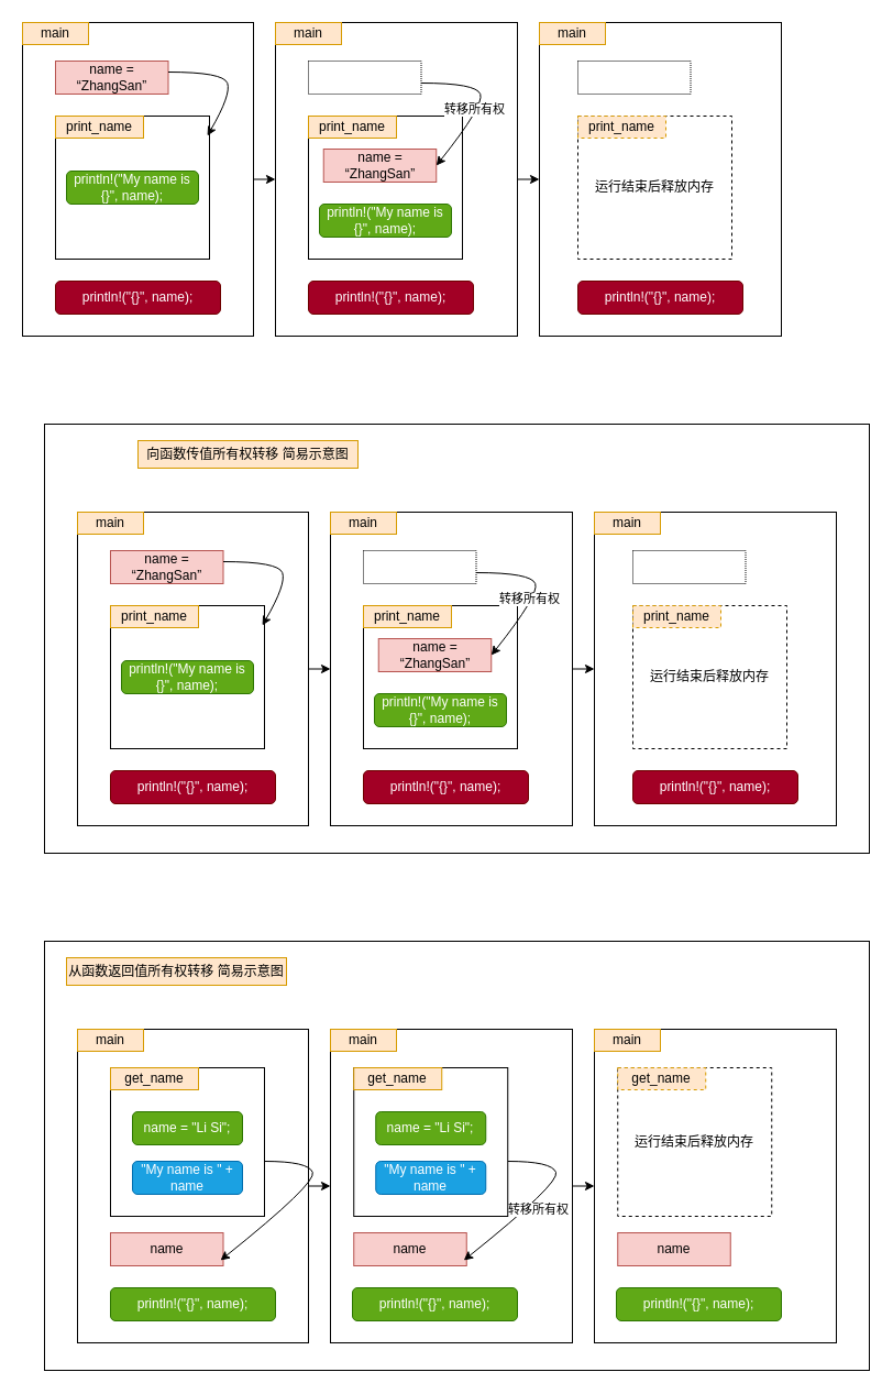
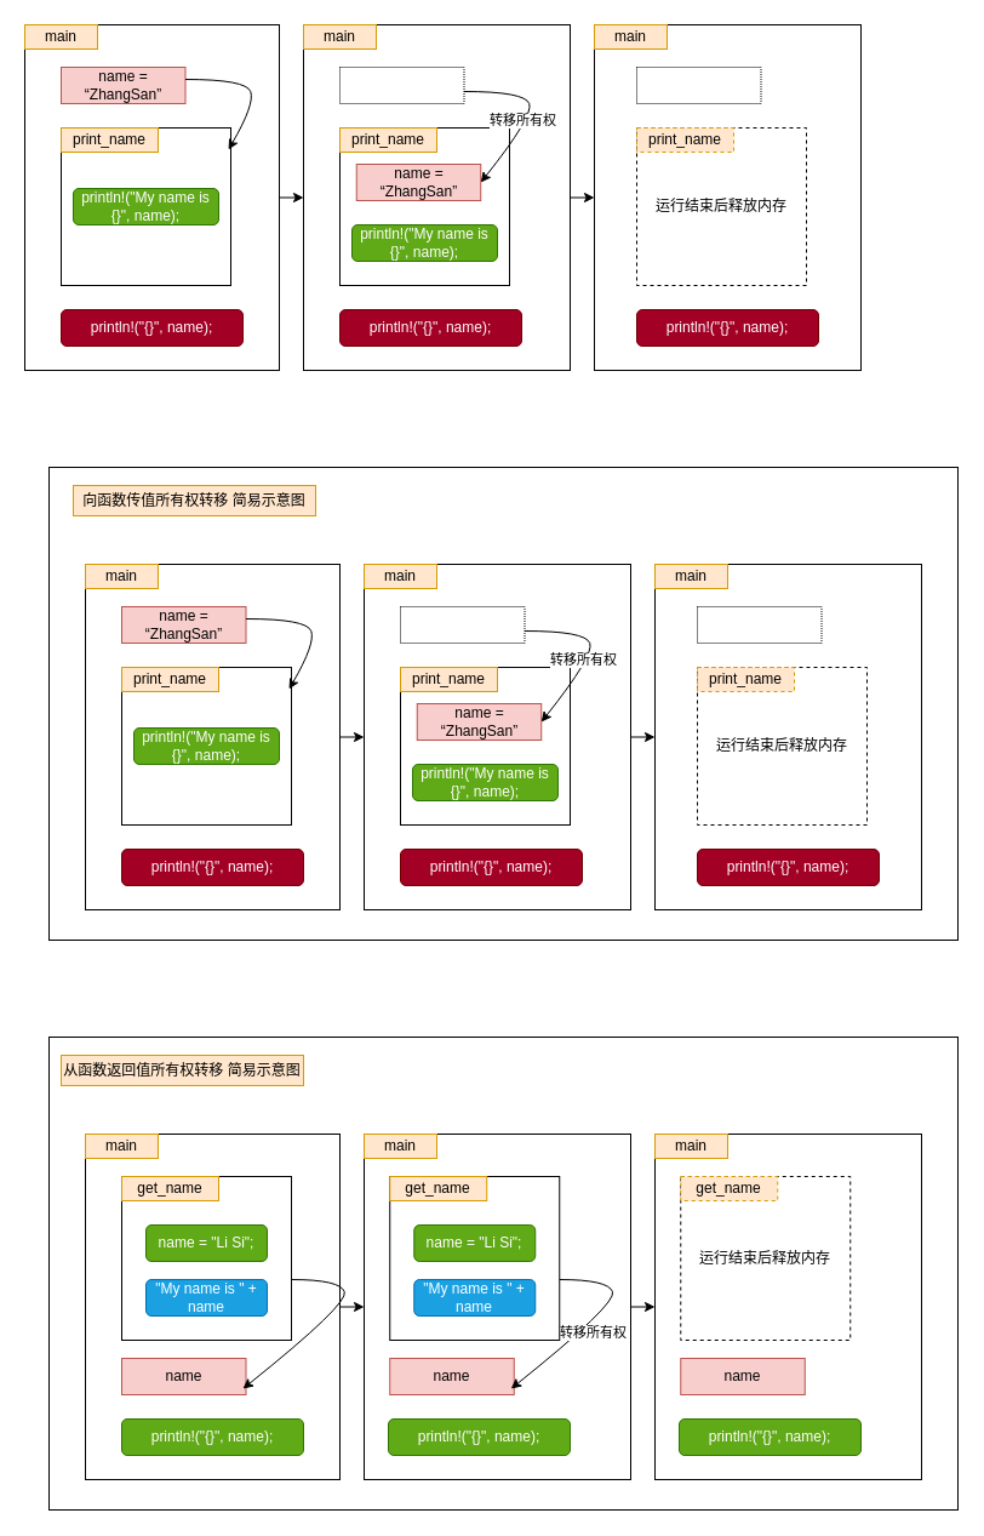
  <mxCell id="0" />
  <mxCell id="1" parent="0" />
  <mxCell id="2" style="edgeStyle=orthogonalEdgeStyle;rounded=0;orthogonalLoop=1;jettySize=auto;html=1;exitX=1;exitY=0.5;exitDx=0;exitDy=0;entryX=0;entryY=0.5;entryDx=0;entryDy=0;" edge="1" parent="1" source="3" target="11"><mxGeometry relative="1" as="geometry" /></mxCell>
  <mxCell id="3" value="" style="rounded=0;whiteSpace=wrap;html=1;" vertex="1" parent="1"><mxGeometry x="20" y="20" width="210" height="285" as="geometry" /></mxCell>
  <mxCell id="4" value="" style="rounded=0;whiteSpace=wrap;html=1;" vertex="1" parent="1"><mxGeometry x="50" y="105" width="140" height="130" as="geometry" /></mxCell>
  <mxCell id="5" value="name = “ZhangSan”" style="text;html=1;strokeColor=#b85450;fillColor=#f8cecc;align=center;verticalAlign=middle;whiteSpace=wrap;rounded=0;" vertex="1" parent="1"><mxGeometry x="50" y="55" width="102.5" height="30" as="geometry" /></mxCell>
  <mxCell id="6" value="main" style="rounded=0;whiteSpace=wrap;html=1;fillColor=#ffe6cc;strokeColor=#d79b00;" vertex="1" parent="1"><mxGeometry x="20" y="20" width="60" height="20" as="geometry" /></mxCell>
  <mxCell id="7" value="print_name" style="rounded=0;whiteSpace=wrap;html=1;fillColor=#ffe6cc;strokeColor=#d79b00;" vertex="1" parent="1"><mxGeometry x="50" y="105" width="80" height="20" as="geometry" /></mxCell>
  <mxCell id="8" value="println!(&quot;{}&quot;, name);" style="rounded=1;whiteSpace=wrap;html=1;fillColor=#a20025;strokeColor=#6F0000;fontColor=#ffffff;" vertex="1" parent="1"><mxGeometry x="50" y="255" width="150" height="30" as="geometry" /></mxCell>
  <mxCell id="9" value="println!(&quot;My name is {}&quot;, name);" style="rounded=1;whiteSpace=wrap;html=1;fillColor=#60a917;strokeColor=#2D7600;fontColor=#ffffff;" vertex="1" parent="1"><mxGeometry x="60" y="155" width="120" height="30" as="geometry" /></mxCell>
  <mxCell id="10" style="edgeStyle=orthogonalEdgeStyle;rounded=0;orthogonalLoop=1;jettySize=auto;html=1;exitX=1;exitY=0.5;exitDx=0;exitDy=0;entryX=0;entryY=0.5;entryDx=0;entryDy=0;" edge="1" parent="1" source="11" target="18"><mxGeometry relative="1" as="geometry" /></mxCell>
  <mxCell id="11" value="" style="rounded=0;whiteSpace=wrap;html=1;" vertex="1" parent="1"><mxGeometry x="250" y="20" width="220" height="285" as="geometry" /></mxCell>
  <mxCell id="12" value="" style="rounded=0;whiteSpace=wrap;html=1;" vertex="1" parent="1"><mxGeometry x="280" y="105" width="140" height="130" as="geometry" /></mxCell>
  <mxCell id="13" value="name = “ZhangSan”" style="text;html=1;strokeColor=#b85450;fillColor=#f8cecc;align=center;verticalAlign=middle;whiteSpace=wrap;rounded=0;" vertex="1" parent="1"><mxGeometry x="293.75" y="135" width="102.5" height="30" as="geometry" /></mxCell>
  <mxCell id="14" value="main" style="rounded=0;whiteSpace=wrap;html=1;fillColor=#ffe6cc;strokeColor=#d79b00;" vertex="1" parent="1"><mxGeometry x="250" y="20" width="60" height="20" as="geometry" /></mxCell>
  <mxCell id="15" value="print_name" style="rounded=0;whiteSpace=wrap;html=1;fillColor=#ffe6cc;strokeColor=#d79b00;" vertex="1" parent="1"><mxGeometry x="280" y="105" width="80" height="20" as="geometry" /></mxCell>
  <mxCell id="16" value="println!(&quot;{}&quot;, name);" style="rounded=1;whiteSpace=wrap;html=1;fillColor=#a20025;strokeColor=#6F0000;fontColor=#ffffff;" vertex="1" parent="1"><mxGeometry x="280" y="255" width="150" height="30" as="geometry" /></mxCell>
  <mxCell id="17" value="println!(&quot;My name is {}&quot;, name);" style="rounded=1;whiteSpace=wrap;html=1;fillColor=#60a917;strokeColor=#2D7600;fontColor=#ffffff;" vertex="1" parent="1"><mxGeometry x="290" y="185" width="120" height="30" as="geometry" /></mxCell>
  <mxCell id="18" value="" style="rounded=0;whiteSpace=wrap;html=1;" vertex="1" parent="1"><mxGeometry x="490" y="20" width="220" height="285" as="geometry" /></mxCell>
  <mxCell id="19" value="main" style="rounded=0;whiteSpace=wrap;html=1;fillColor=#ffe6cc;strokeColor=#d79b00;" vertex="1" parent="1"><mxGeometry x="490" y="20" width="60" height="20" as="geometry" /></mxCell>
  <mxCell id="20" value="println!(&quot;{}&quot;, name);" style="rounded=1;whiteSpace=wrap;html=1;fillColor=#a20025;strokeColor=#6F0000;fontColor=#ffffff;" vertex="1" parent="1"><mxGeometry x="525" y="255" width="150" height="30" as="geometry" /></mxCell>
  <mxCell id="21" value="" style="curved=1;endArrow=classic;html=1;rounded=0;entryX=0.986;entryY=0.138;entryDx=0;entryDy=0;entryPerimeter=0;" edge="1" parent="1" target="4"><mxGeometry width="50" height="50" relative="1" as="geometry"><mxPoint x="152.5" y="65" as="sourcePoint" /><mxPoint x="202.5" y="125" as="targetPoint" /><Array as="points"><mxPoint x="202.5" y="65" /><mxPoint x="210" y="85" /></Array></mxGeometry></mxCell>
  <mxCell id="22" value="" style="text;html=1;align=center;verticalAlign=middle;whiteSpace=wrap;rounded=0;strokeColor=default;dashed=1;dashPattern=1 1;" vertex="1" parent="1"><mxGeometry x="280" y="55" width="102.5" height="30" as="geometry" /></mxCell>
  <mxCell id="23" value="" style="curved=1;endArrow=classic;html=1;rounded=0;entryX=1;entryY=0.5;entryDx=0;entryDy=0;" edge="1" parent="1" target="13"><mxGeometry width="50" height="50" relative="1" as="geometry"><mxPoint x="382.5" y="75" as="sourcePoint" /><mxPoint x="382.5" y="155" as="targetPoint" /><Array as="points"><mxPoint x="432.5" y="75" /><mxPoint x="440" y="95" /></Array></mxGeometry></mxCell>
  <mxCell id="24" value="转移所有权" style="edgeLabel;html=1;align=center;verticalAlign=middle;resizable=0;points=[];" vertex="1" connectable="0" parent="23"><mxGeometry x="0.132" y="-5" relative="1" as="geometry"><mxPoint as="offset" /></mxGeometry></mxCell>
  <mxCell id="25" value="" style="text;html=1;align=center;verticalAlign=middle;whiteSpace=wrap;rounded=0;strokeColor=default;dashed=1;dashPattern=1 1;" vertex="1" parent="1"><mxGeometry x="525" y="55" width="102.5" height="30" as="geometry" /></mxCell>
  <mxCell id="26" value="运行结束后释放内存" style="rounded=0;whiteSpace=wrap;html=1;dashed=1;" vertex="1" parent="1"><mxGeometry x="525" y="105" width="140" height="130" as="geometry" /></mxCell>
  <mxCell id="27" value="print_name" style="rounded=0;whiteSpace=wrap;html=1;fillColor=#ffe6cc;strokeColor=#d79b00;dashed=1;" vertex="1" parent="1"><mxGeometry x="525" y="105" width="80" height="20" as="geometry" /></mxCell>
  <mxCell id="28" value="" style="rounded=0;whiteSpace=wrap;html=1;strokeColor=default;" vertex="1" parent="1"><mxGeometry x="40" y="385" width="750" height="390" as="geometry" /></mxCell>
- <mxCell id="29" value="向函数传值所有权转移 简易示意图" style="rounded=0;whiteSpace=wrap;html=1;fillColor=#ffe6cc;strokeColor=#d79b00;" vertex="1" parent="1"><mxGeometry x="125" y="400" width="200" height="25" as="geometry" /></mxCell>
+ <mxCell id="29" value="向函数传值所有权转移 简易示意图" style="rounded=0;whiteSpace=wrap;html=1;fillColor=#ffe6cc;strokeColor=#d79b00;" vertex="1" parent="1"><mxGeometry x="60" y="400" width="200" height="25" as="geometry" /></mxCell>
  <mxCell id="30" style="edgeStyle=orthogonalEdgeStyle;rounded=0;orthogonalLoop=1;jettySize=auto;html=1;exitX=1;exitY=0.5;exitDx=0;exitDy=0;entryX=0;entryY=0.5;entryDx=0;entryDy=0;" edge="1" parent="1" source="31" target="39"><mxGeometry relative="1" as="geometry" /></mxCell>
  <mxCell id="31" value="" style="rounded=0;whiteSpace=wrap;html=1;" vertex="1" parent="1"><mxGeometry x="70" y="465" width="210" height="285" as="geometry" /></mxCell>
  <mxCell id="32" value="" style="rounded=0;whiteSpace=wrap;html=1;" vertex="1" parent="1"><mxGeometry x="100" y="550" width="140" height="130" as="geometry" /></mxCell>
  <mxCell id="33" value="name = “ZhangSan”" style="text;html=1;strokeColor=#b85450;fillColor=#f8cecc;align=center;verticalAlign=middle;whiteSpace=wrap;rounded=0;" vertex="1" parent="1"><mxGeometry x="100" y="500" width="102.5" height="30" as="geometry" /></mxCell>
  <mxCell id="34" value="main" style="rounded=0;whiteSpace=wrap;html=1;fillColor=#ffe6cc;strokeColor=#d79b00;" vertex="1" parent="1"><mxGeometry x="70" y="465" width="60" height="20" as="geometry" /></mxCell>
  <mxCell id="35" value="print_name" style="rounded=0;whiteSpace=wrap;html=1;fillColor=#ffe6cc;strokeColor=#d79b00;" vertex="1" parent="1"><mxGeometry x="100" y="550" width="80" height="20" as="geometry" /></mxCell>
  <mxCell id="36" value="println!(&quot;{}&quot;, name);" style="rounded=1;whiteSpace=wrap;html=1;fillColor=#a20025;strokeColor=#6F0000;fontColor=#ffffff;" vertex="1" parent="1"><mxGeometry x="100" y="700" width="150" height="30" as="geometry" /></mxCell>
  <mxCell id="37" value="println!(&quot;My name is {}&quot;, name);" style="rounded=1;whiteSpace=wrap;html=1;fillColor=#60a917;strokeColor=#2D7600;fontColor=#ffffff;" vertex="1" parent="1"><mxGeometry x="110" y="600" width="120" height="30" as="geometry" /></mxCell>
  <mxCell id="38" style="edgeStyle=orthogonalEdgeStyle;rounded=0;orthogonalLoop=1;jettySize=auto;html=1;exitX=1;exitY=0.5;exitDx=0;exitDy=0;entryX=0;entryY=0.5;entryDx=0;entryDy=0;" edge="1" parent="1" source="39" target="46"><mxGeometry relative="1" as="geometry" /></mxCell>
  <mxCell id="39" value="" style="rounded=0;whiteSpace=wrap;html=1;" vertex="1" parent="1"><mxGeometry x="300" y="465" width="220" height="285" as="geometry" /></mxCell>
  <mxCell id="40" value="" style="rounded=0;whiteSpace=wrap;html=1;" vertex="1" parent="1"><mxGeometry x="330" y="550" width="140" height="130" as="geometry" /></mxCell>
  <mxCell id="41" value="name = “ZhangSan”" style="text;html=1;strokeColor=#b85450;fillColor=#f8cecc;align=center;verticalAlign=middle;whiteSpace=wrap;rounded=0;" vertex="1" parent="1"><mxGeometry x="343.75" y="580" width="102.5" height="30" as="geometry" /></mxCell>
  <mxCell id="42" value="main" style="rounded=0;whiteSpace=wrap;html=1;fillColor=#ffe6cc;strokeColor=#d79b00;" vertex="1" parent="1"><mxGeometry x="300" y="465" width="60" height="20" as="geometry" /></mxCell>
  <mxCell id="43" value="print_name" style="rounded=0;whiteSpace=wrap;html=1;fillColor=#ffe6cc;strokeColor=#d79b00;" vertex="1" parent="1"><mxGeometry x="330" y="550" width="80" height="20" as="geometry" /></mxCell>
  <mxCell id="44" value="println!(&quot;{}&quot;, name);" style="rounded=1;whiteSpace=wrap;html=1;fillColor=#a20025;strokeColor=#6F0000;fontColor=#ffffff;" vertex="1" parent="1"><mxGeometry x="330" y="700" width="150" height="30" as="geometry" /></mxCell>
  <mxCell id="45" value="println!(&quot;My name is {}&quot;, name);" style="rounded=1;whiteSpace=wrap;html=1;fillColor=#60a917;strokeColor=#2D7600;fontColor=#ffffff;" vertex="1" parent="1"><mxGeometry x="340" y="630" width="120" height="30" as="geometry" /></mxCell>
  <mxCell id="46" value="" style="rounded=0;whiteSpace=wrap;html=1;" vertex="1" parent="1"><mxGeometry x="540" y="465" width="220" height="285" as="geometry" /></mxCell>
  <mxCell id="47" value="main" style="rounded=0;whiteSpace=wrap;html=1;fillColor=#ffe6cc;strokeColor=#d79b00;" vertex="1" parent="1"><mxGeometry x="540" y="465" width="60" height="20" as="geometry" /></mxCell>
  <mxCell id="48" value="println!(&quot;{}&quot;, name);" style="rounded=1;whiteSpace=wrap;html=1;fillColor=#a20025;strokeColor=#6F0000;fontColor=#ffffff;" vertex="1" parent="1"><mxGeometry x="575" y="700" width="150" height="30" as="geometry" /></mxCell>
  <mxCell id="49" value="" style="curved=1;endArrow=classic;html=1;rounded=0;entryX=0.986;entryY=0.138;entryDx=0;entryDy=0;entryPerimeter=0;" edge="1" parent="1" target="32"><mxGeometry width="50" height="50" relative="1" as="geometry"><mxPoint x="202.5" y="510" as="sourcePoint" /><mxPoint x="252.5" y="570" as="targetPoint" /><Array as="points"><mxPoint x="252.5" y="510" /><mxPoint x="260" y="530" /></Array></mxGeometry></mxCell>
  <mxCell id="50" value="" style="text;html=1;align=center;verticalAlign=middle;whiteSpace=wrap;rounded=0;strokeColor=default;dashed=1;dashPattern=1 1;" vertex="1" parent="1"><mxGeometry x="330" y="500" width="102.5" height="30" as="geometry" /></mxCell>
  <mxCell id="51" value="" style="curved=1;endArrow=classic;html=1;rounded=0;entryX=1;entryY=0.5;entryDx=0;entryDy=0;" edge="1" parent="1" target="41"><mxGeometry width="50" height="50" relative="1" as="geometry"><mxPoint x="432.5" y="520" as="sourcePoint" /><mxPoint x="432.5" y="600" as="targetPoint" /><Array as="points"><mxPoint x="482.5" y="520" /><mxPoint x="490" y="540" /></Array></mxGeometry></mxCell>
  <mxCell id="52" value="转移所有权" style="edgeLabel;html=1;align=center;verticalAlign=middle;resizable=0;points=[];" vertex="1" connectable="0" parent="51"><mxGeometry x="0.132" y="-5" relative="1" as="geometry"><mxPoint as="offset" /></mxGeometry></mxCell>
  <mxCell id="53" value="" style="text;html=1;align=center;verticalAlign=middle;whiteSpace=wrap;rounded=0;strokeColor=default;dashed=1;dashPattern=1 1;" vertex="1" parent="1"><mxGeometry x="575" y="500" width="102.5" height="30" as="geometry" /></mxCell>
  <mxCell id="54" value="运行结束后释放内存" style="rounded=0;whiteSpace=wrap;html=1;dashed=1;" vertex="1" parent="1"><mxGeometry x="575" y="550" width="140" height="130" as="geometry" /></mxCell>
  <mxCell id="55" value="print_name" style="rounded=0;whiteSpace=wrap;html=1;fillColor=#ffe6cc;strokeColor=#d79b00;dashed=1;" vertex="1" parent="1"><mxGeometry x="575" y="550" width="80" height="20" as="geometry" /></mxCell>
  <mxCell id="56" value="" style="rounded=0;whiteSpace=wrap;html=1;strokeColor=default;" vertex="1" parent="1"><mxGeometry x="40" y="855" width="750" height="390" as="geometry" /></mxCell>
- <mxCell id="57" value="从函数返回值所有权转移 简易示意图" style="rounded=0;whiteSpace=wrap;html=1;fillColor=#ffe6cc;strokeColor=#d79b00;" vertex="1" parent="1"><mxGeometry x="60" y="870" width="200" height="25" as="geometry" /></mxCell>
+ <mxCell id="57" value="从函数返回值所有权转移 简易示意图" style="rounded=0;whiteSpace=wrap;html=1;fillColor=#ffe6cc;strokeColor=#d79b00;" vertex="1" parent="1"><mxGeometry x="50" y="870" width="200" height="25" as="geometry" /></mxCell>
  <mxCell id="58" style="edgeStyle=orthogonalEdgeStyle;rounded=0;orthogonalLoop=1;jettySize=auto;html=1;exitX=1;exitY=0.5;exitDx=0;exitDy=0;entryX=0;entryY=0.5;entryDx=0;entryDy=0;" edge="1" parent="1" source="59" target="66"><mxGeometry relative="1" as="geometry" /></mxCell>
  <mxCell id="59" value="" style="rounded=0;whiteSpace=wrap;html=1;" vertex="1" parent="1"><mxGeometry x="70" y="935" width="210" height="285" as="geometry" /></mxCell>
  <mxCell id="60" value="" style="rounded=0;whiteSpace=wrap;html=1;" vertex="1" parent="1"><mxGeometry x="100" y="970" width="140" height="135" as="geometry" /></mxCell>
  <mxCell id="61" value="main" style="rounded=0;whiteSpace=wrap;html=1;fillColor=#ffe6cc;strokeColor=#d79b00;" vertex="1" parent="1"><mxGeometry x="70" y="935" width="60" height="20" as="geometry" /></mxCell>
  <mxCell id="62" value="get_name" style="rounded=0;whiteSpace=wrap;html=1;fillColor=#ffe6cc;strokeColor=#d79b00;" vertex="1" parent="1"><mxGeometry x="100" y="970" width="80" height="20" as="geometry" /></mxCell>
  <mxCell id="63" value="println!(&quot;{}&quot;, name);" style="rounded=1;whiteSpace=wrap;html=1;fillColor=#60a917;strokeColor=#2D7600;fontColor=#ffffff;" vertex="1" parent="1"><mxGeometry x="100" y="1170" width="150" height="30" as="geometry" /></mxCell>
  <mxCell id="64" value="&lt;span style=&quot;background-color: initial;&quot;&gt;name = &quot;Li Si&quot;;&lt;br&gt;&lt;/span&gt;" style="rounded=1;whiteSpace=wrap;html=1;fillColor=#60a917;strokeColor=#2D7600;fontColor=#ffffff;align=center;" vertex="1" parent="1"><mxGeometry x="120" y="1010" width="100" height="30" as="geometry" /></mxCell>
  <mxCell id="65" style="edgeStyle=orthogonalEdgeStyle;rounded=0;orthogonalLoop=1;jettySize=auto;html=1;exitX=1;exitY=0.5;exitDx=0;exitDy=0;entryX=0;entryY=0.5;entryDx=0;entryDy=0;" edge="1" parent="1" source="66"><mxGeometry relative="1" as="geometry"><mxPoint x="540" y="1077.5" as="targetPoint" /></mxGeometry></mxCell>
  <mxCell id="66" value="" style="rounded=0;whiteSpace=wrap;html=1;" vertex="1" parent="1"><mxGeometry x="300" y="935" width="220" height="285" as="geometry" /></mxCell>
  <mxCell id="67" value="main" style="rounded=0;whiteSpace=wrap;html=1;fillColor=#ffe6cc;strokeColor=#d79b00;" vertex="1" parent="1"><mxGeometry x="300" y="935" width="60" height="20" as="geometry" /></mxCell>
  <mxCell id="68" value="println!(&quot;{}&quot;, name);" style="rounded=1;whiteSpace=wrap;html=1;fillColor=#60a917;strokeColor=#2D7600;fontColor=#ffffff;" vertex="1" parent="1"><mxGeometry x="320" y="1170" width="150" height="30" as="geometry" /></mxCell>
  <mxCell id="69" value="&lt;span style=&quot;background-color: initial;&quot;&gt;&quot;My name is &quot; + name&lt;br&gt;&lt;/span&gt;" style="rounded=1;whiteSpace=wrap;html=1;fillColor=#1ba1e2;strokeColor=#006EAF;fontColor=#ffffff;align=center;" vertex="1" parent="1"><mxGeometry x="120" y="1055" width="100" height="30" as="geometry" /></mxCell>
  <mxCell id="70" value="name" style="text;html=1;align=center;verticalAlign=middle;whiteSpace=wrap;rounded=0;strokeColor=#b85450;fillColor=#f8cecc;" vertex="1" parent="1"><mxGeometry x="100" y="1120" width="102.5" height="30" as="geometry" /></mxCell>
  <mxCell id="71" value="" style="curved=1;endArrow=classic;html=1;rounded=0;" edge="1" parent="1"><mxGeometry width="50" height="50" relative="1" as="geometry"><mxPoint x="240" y="1055" as="sourcePoint" /><mxPoint x="200" y="1145" as="targetPoint" /><Array as="points"><mxPoint x="280" y="1055" /><mxPoint x="287.5" y="1075" /></Array></mxGeometry></mxCell>
  <mxCell id="72" value="get_name" style="rounded=0;whiteSpace=wrap;html=1;fillColor=#ffe6cc;strokeColor=#d79b00;dashed=1;" vertex="1" parent="1"><mxGeometry x="321.25" y="970" width="80" height="20" as="geometry" /></mxCell>
  <mxCell id="73" value="name" style="text;html=1;align=center;verticalAlign=middle;whiteSpace=wrap;rounded=0;strokeColor=#b85450;fillColor=#f8cecc;" vertex="1" parent="1"><mxGeometry x="321.25" y="1120" width="102.5" height="30" as="geometry" /></mxCell>
  <mxCell id="74" value="" style="curved=1;endArrow=classic;html=1;rounded=0;" edge="1" parent="1"><mxGeometry width="50" height="50" relative="1" as="geometry"><mxPoint x="461.25" y="1055" as="sourcePoint" /><mxPoint x="421.25" y="1145" as="targetPoint" /><Array as="points"><mxPoint x="501.25" y="1055" /><mxPoint x="508.75" y="1075" /></Array></mxGeometry></mxCell>
  <mxCell id="75" value="结果转移所有权" style="edgeLabel;html=1;align=center;verticalAlign=middle;resizable=0;points=[];" vertex="1" connectable="0" parent="74"><mxGeometry x="0.158" y="-1" relative="1" as="geometry"><mxPoint as="offset" /></mxGeometry></mxCell>
  <mxCell id="76" value="" style="rounded=0;whiteSpace=wrap;html=1;" vertex="1" parent="1"><mxGeometry x="540" y="935" width="220" height="285" as="geometry" /></mxCell>
  <mxCell id="77" value="main" style="rounded=0;whiteSpace=wrap;html=1;fillColor=#ffe6cc;strokeColor=#d79b00;" vertex="1" parent="1"><mxGeometry x="540" y="935" width="60" height="20" as="geometry" /></mxCell>
  <mxCell id="78" value="println!(&quot;{}&quot;, name);" style="rounded=1;whiteSpace=wrap;html=1;fillColor=#60a917;strokeColor=#2D7600;fontColor=#ffffff;" vertex="1" parent="1"><mxGeometry x="560" y="1170" width="150" height="30" as="geometry" /></mxCell>
  <mxCell id="79" value="运行结束后释放内存" style="rounded=0;whiteSpace=wrap;html=1;dashed=1;" vertex="1" parent="1"><mxGeometry x="561.25" y="970" width="140" height="135" as="geometry" /></mxCell>
  <mxCell id="80" value="get_name" style="rounded=0;whiteSpace=wrap;html=1;fillColor=#ffe6cc;strokeColor=#d79b00;dashed=1;" vertex="1" parent="1"><mxGeometry x="561.25" y="970" width="80" height="20" as="geometry" /></mxCell>
  <mxCell id="81" value="" style="rounded=0;whiteSpace=wrap;html=1;" vertex="1" parent="1"><mxGeometry x="321.25" y="970" width="140" height="135" as="geometry" /></mxCell>
  <mxCell id="82" value="name" style="text;html=1;align=center;verticalAlign=middle;whiteSpace=wrap;rounded=0;strokeColor=#b85450;fillColor=#f8cecc;" vertex="1" parent="1"><mxGeometry x="561.25" y="1120" width="102.5" height="30" as="geometry" /></mxCell>
  <mxCell id="83" value="get_name" style="rounded=0;whiteSpace=wrap;html=1;fillColor=#ffe6cc;strokeColor=#d79b00;" vertex="1" parent="1"><mxGeometry x="321.25" y="970" width="80" height="20" as="geometry" /></mxCell>
  <mxCell id="84" value="&lt;span style=&quot;background-color: initial;&quot;&gt;&quot;My name is &quot; + name&lt;br&gt;&lt;/span&gt;" style="rounded=1;whiteSpace=wrap;html=1;fillColor=#1ba1e2;strokeColor=#006EAF;fontColor=#ffffff;align=center;" vertex="1" parent="1"><mxGeometry x="341.25" y="1055" width="100" height="30" as="geometry" /></mxCell>
  <mxCell id="85" value="&lt;span style=&quot;background-color: initial;&quot;&gt;name = &quot;Li Si&quot;;&lt;br&gt;&lt;/span&gt;" style="rounded=1;whiteSpace=wrap;html=1;fillColor=#60a917;strokeColor=#2D7600;fontColor=#ffffff;align=center;" vertex="1" parent="1"><mxGeometry x="341.25" y="1010" width="100" height="30" as="geometry" /></mxCell>
